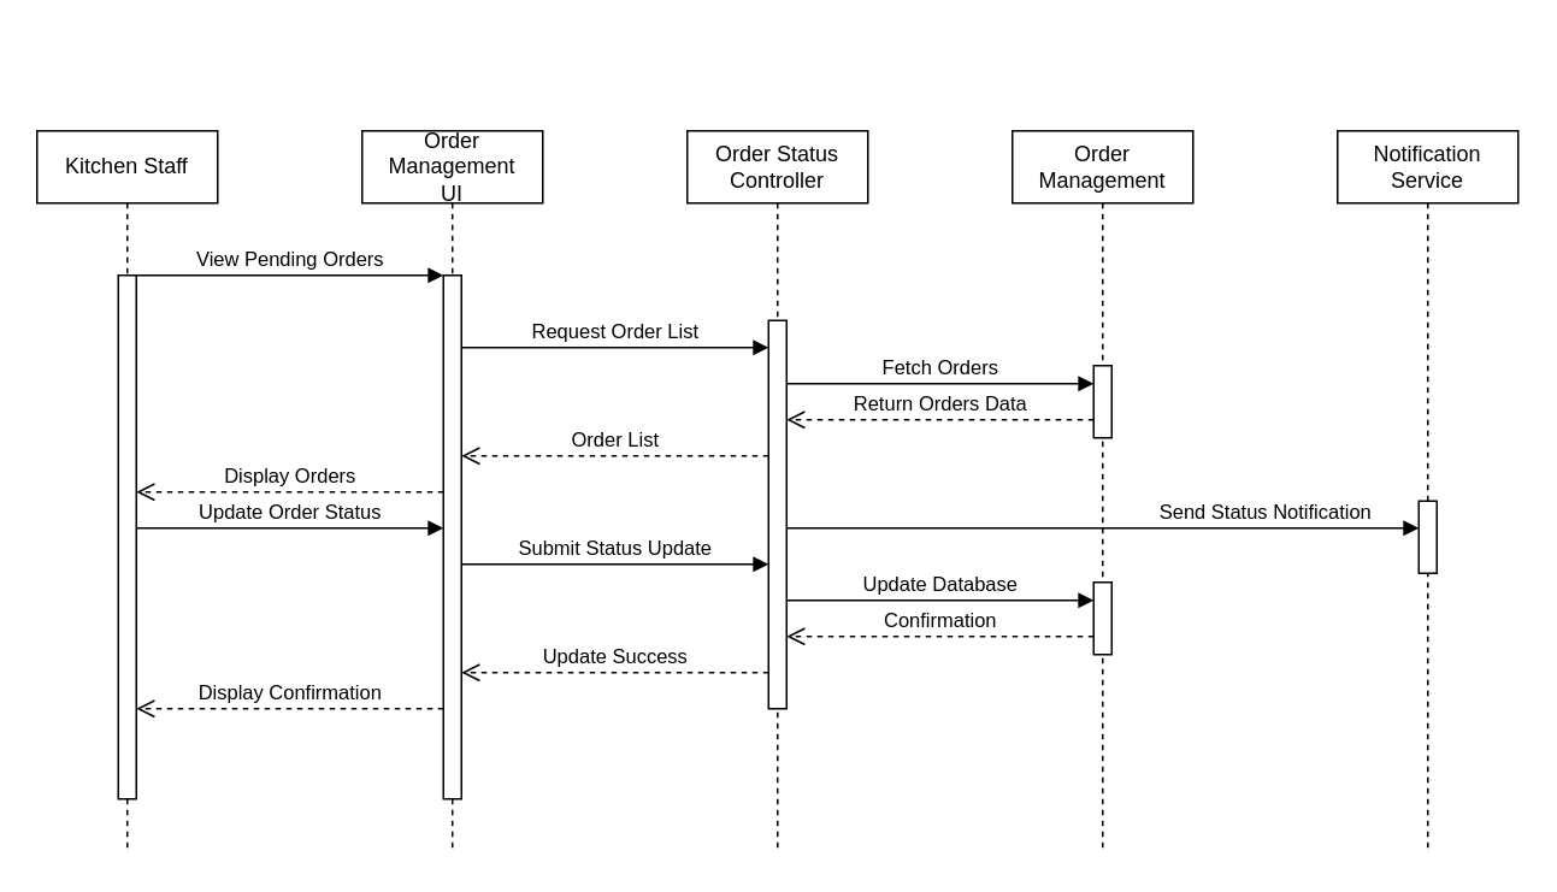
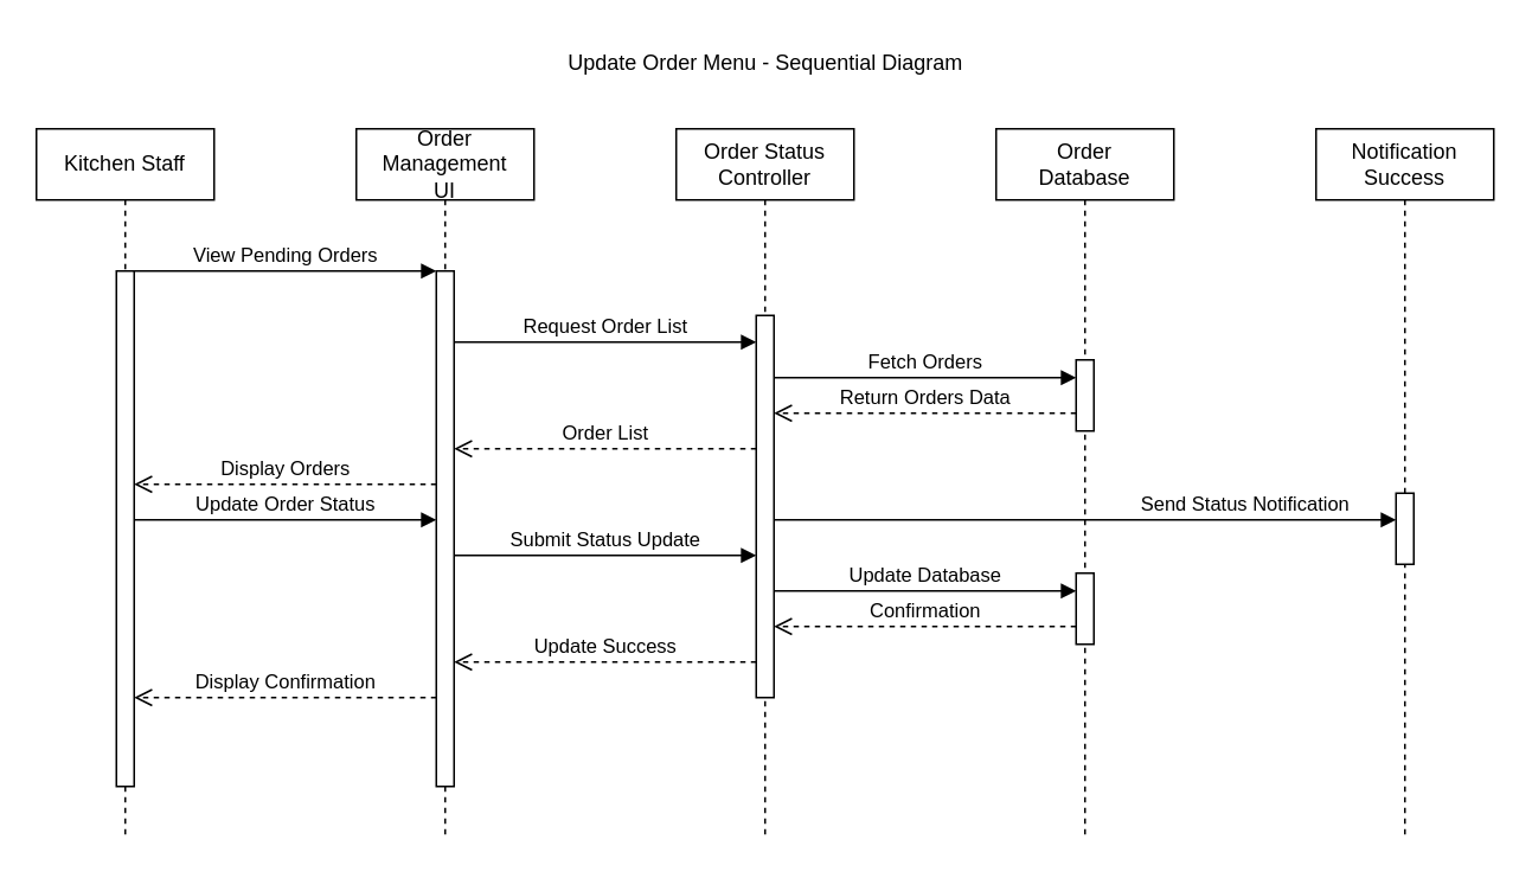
  <mxCell id="0" />
  <mxCell id="1" parent="0" />
  <mxCell id="2" value="Kitchen Staff" style="shape=umlLifeline;perimeter=lifelinePerimeter;whiteSpace=wrap;html=1;container=1;collapsible=0;recursiveResize=0;outlineConnect=0;" parent="1" vertex="1"><mxGeometry x="20" y="72" width="100" height="400" as="geometry" /></mxCell>
  <mxCell id="3" value="" style="html=1;points=[];perimeter=orthogonalPerimeter;" parent="2" vertex="1"><mxGeometry x="45" y="80" width="10" height="290" as="geometry" /></mxCell>
  <mxCell id="4" value="Order Management&#10;UI" style="shape=umlLifeline;perimeter=lifelinePerimeter;whiteSpace=wrap;html=1;container=1;collapsible=0;recursiveResize=0;outlineConnect=0;" parent="1" vertex="1"><mxGeometry x="200" y="72" width="100" height="400" as="geometry" /></mxCell>
  <mxCell id="5" value="" style="html=1;points=[];perimeter=orthogonalPerimeter;" parent="4" vertex="1"><mxGeometry x="45" y="80" width="10" height="290" as="geometry" /></mxCell>
  <mxCell id="6" value="Order Status&#10;Controller" style="shape=umlLifeline;perimeter=lifelinePerimeter;whiteSpace=wrap;html=1;container=1;collapsible=0;recursiveResize=0;outlineConnect=0;" parent="1" vertex="1"><mxGeometry x="380" y="72" width="100" height="400" as="geometry" /></mxCell>
  <mxCell id="7" value="" style="html=1;points=[];perimeter=orthogonalPerimeter;" parent="6" vertex="1"><mxGeometry x="45" y="105" width="10" height="215" as="geometry" /></mxCell>
- <mxCell id="8" value="Order&#10;Management" style="shape=umlLifeline;perimeter=lifelinePerimeter;whiteSpace=wrap;html=1;container=1;collapsible=0;recursiveResize=0;outlineConnect=0;" parent="1" vertex="1"><mxGeometry x="560" y="72" width="100" height="400" as="geometry" /></mxCell>
+ <mxCell id="8" value="Order&#10;Database" style="shape=umlLifeline;perimeter=lifelinePerimeter;whiteSpace=wrap;html=1;container=1;collapsible=0;recursiveResize=0;outlineConnect=0;" parent="1" vertex="1"><mxGeometry x="560" y="72" width="100" height="400" as="geometry" /></mxCell>
  <mxCell id="9" value="" style="html=1;points=[];perimeter=orthogonalPerimeter;" parent="8" vertex="1"><mxGeometry x="45" y="130" width="10" height="40" as="geometry" /></mxCell>
  <mxCell id="10" value="" style="html=1;points=[];perimeter=orthogonalPerimeter;" vertex="1" parent="8"><mxGeometry x="45" y="250" width="10" height="40" as="geometry" /></mxCell>
- <mxCell id="11" value="Notification&#10;Service" style="shape=umlLifeline;perimeter=lifelinePerimeter;whiteSpace=wrap;html=1;container=1;collapsible=0;recursiveResize=0;outlineConnect=0;" parent="1" vertex="1"><mxGeometry x="740" y="72" width="100" height="400" as="geometry" /></mxCell>
+ <mxCell id="11" value="Notification&#10;Success" style="shape=umlLifeline;perimeter=lifelinePerimeter;whiteSpace=wrap;html=1;container=1;collapsible=0;recursiveResize=0;outlineConnect=0;" parent="1" vertex="1"><mxGeometry x="740" y="72" width="100" height="400" as="geometry" /></mxCell>
  <mxCell id="12" value="View Pending Orders" style="html=1;verticalAlign=bottom;endArrow=block;entryX=0;entryY=0;" parent="1" source="3" target="5" edge="1"><mxGeometry relative="1" as="geometry"><mxPoint x="130" y="152" as="sourcePoint" /></mxGeometry></mxCell>
  <mxCell id="13" value="Request Order List" style="html=1;verticalAlign=bottom;endArrow=block;" parent="1" edge="1"><mxGeometry relative="1" as="geometry"><mxPoint x="255" y="192" as="sourcePoint" /><mxPoint x="425" y="192" as="targetPoint" /></mxGeometry></mxCell>
  <mxCell id="14" value="Fetch Orders" style="html=1;verticalAlign=bottom;endArrow=block;" parent="1" edge="1"><mxGeometry relative="1" as="geometry"><mxPoint x="435" y="212" as="sourcePoint" /><mxPoint x="605" y="212" as="targetPoint" /></mxGeometry></mxCell>
  <mxCell id="15" value="Return Orders Data" style="html=1;verticalAlign=bottom;endArrow=open;dashed=1;endSize=8;" parent="1" edge="1"><mxGeometry relative="1" as="geometry"><mxPoint x="435" y="232" as="targetPoint" /><mxPoint x="605" y="232" as="sourcePoint" /></mxGeometry></mxCell>
  <mxCell id="16" value="Order List" style="html=1;verticalAlign=bottom;endArrow=open;dashed=1;endSize=8;" parent="1" edge="1"><mxGeometry relative="1" as="geometry"><mxPoint x="255" y="252" as="targetPoint" /><mxPoint x="425" y="252" as="sourcePoint" /></mxGeometry></mxCell>
  <mxCell id="17" value="&lt;span style=&quot;background-color: light-dark(#ffffff, var(--ge-dark-color, #121212)); color: light-dark(rgb(0, 0, 0), rgb(255, 255, 255));&quot;&gt;Display Orders&lt;/span&gt;" style="html=1;verticalAlign=bottom;endArrow=open;dashed=1;endSize=8;" parent="1" edge="1"><mxGeometry relative="1" as="geometry"><mxPoint x="75" y="272" as="targetPoint" /><mxPoint x="245" y="272" as="sourcePoint" /></mxGeometry></mxCell>
  <mxCell id="18" value="&lt;div&gt;Update Order Status&lt;/div&gt;" style="html=1;verticalAlign=bottom;endArrow=block;" parent="1" edge="1"><mxGeometry relative="1" as="geometry"><mxPoint x="75" y="292" as="sourcePoint" /><mxPoint x="245" y="292" as="targetPoint" /></mxGeometry></mxCell>
  <mxCell id="19" value="Submit Status Update" style="html=1;verticalAlign=bottom;endArrow=block;" parent="1" edge="1"><mxGeometry relative="1" as="geometry"><mxPoint x="255" y="312" as="sourcePoint" /><mxPoint x="425" y="312" as="targetPoint" /></mxGeometry></mxCell>
  <mxCell id="20" value="Update Database" style="html=1;verticalAlign=bottom;endArrow=block;" parent="1" edge="1"><mxGeometry relative="1" as="geometry"><mxPoint x="435" y="332" as="sourcePoint" /><mxPoint x="605" y="332" as="targetPoint" /></mxGeometry></mxCell>
  <mxCell id="21" value="Send Status Notification" style="html=1;verticalAlign=bottom;endArrow=block;" parent="1" edge="1" source="26"><mxGeometry x="NaN" y="85" relative="1" as="geometry"><mxPoint x="435" y="292" as="sourcePoint" /><mxPoint x="785" y="292" as="targetPoint" /><mxPoint x="-85" as="offset" /></mxGeometry></mxCell>
  <mxCell id="22" value="Confirmation" style="html=1;verticalAlign=bottom;endArrow=open;dashed=1;endSize=8;" parent="1" edge="1"><mxGeometry relative="1" as="geometry"><mxPoint x="435" y="352" as="targetPoint" /><mxPoint x="605" y="352" as="sourcePoint" /></mxGeometry></mxCell>
  <mxCell id="23" value="Update Success" style="html=1;verticalAlign=bottom;endArrow=open;dashed=1;endSize=8;" parent="1" edge="1"><mxGeometry relative="1" as="geometry"><mxPoint x="255" y="372" as="targetPoint" /><mxPoint x="425" y="372" as="sourcePoint" /></mxGeometry></mxCell>
  <mxCell id="24" value="Display Confirmation" style="html=1;verticalAlign=bottom;endArrow=open;dashed=1;endSize=8;" parent="1" edge="1"><mxGeometry relative="1" as="geometry"><mxPoint x="75" y="392" as="targetPoint" /><mxPoint x="245" y="392" as="sourcePoint" /></mxGeometry></mxCell>
  <mxCell id="25" value="" style="html=1;verticalAlign=bottom;endArrow=block;" edge="1" parent="1" target="26"><mxGeometry relative="1" as="geometry"><mxPoint x="435" y="292" as="sourcePoint" /><mxPoint x="785" y="292" as="targetPoint" /></mxGeometry></mxCell>
  <mxCell id="26" value="" style="html=1;points=[];perimeter=orthogonalPerimeter;" parent="1" vertex="1"><mxGeometry x="785" y="277" width="10" height="40" as="geometry" /></mxCell>
+ <mxCell id="27" value="Update Order Menu - Sequential Diagram" style="text;html=1;align=center;verticalAlign=middle;resizable=0;points=[];autosize=1;strokeColor=none;fillColor=none;" vertex="1" parent="1"><mxGeometry x="305" y="20" width="250" height="30" as="geometry" /></mxCell>
